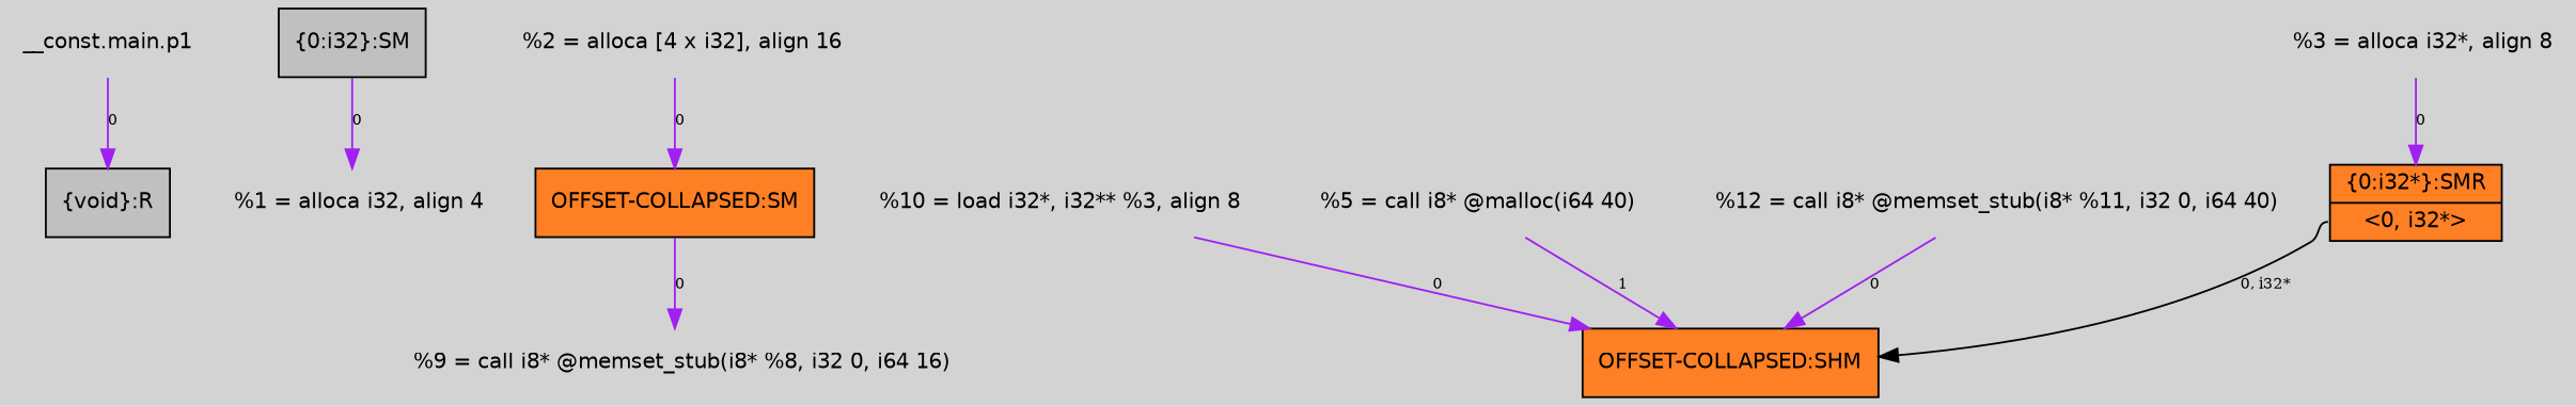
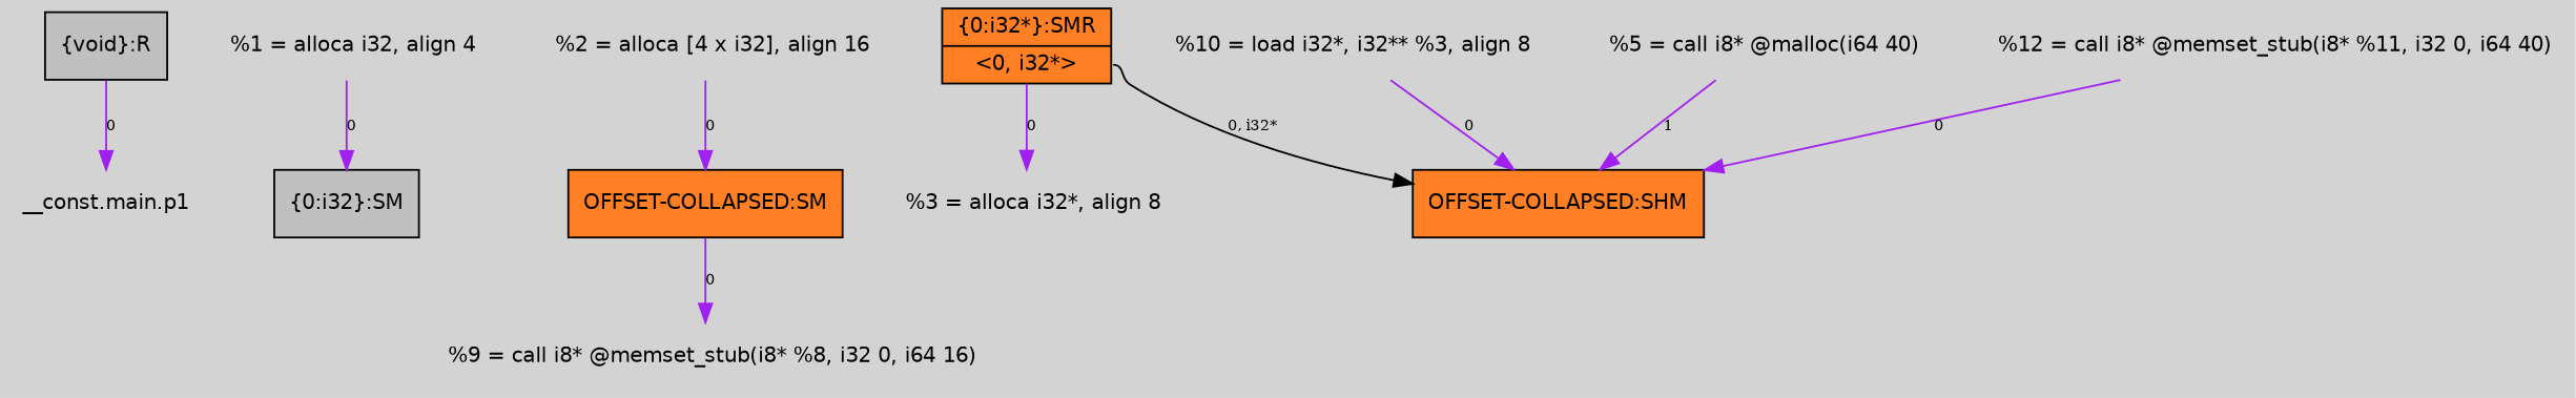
  digraph {
    bgcolor=lightgray
    fontname=Helvetica
    node [fontname=Helvetica fontsize=11 shape=plaintext]
    edge [arrowtail=tee color=purple fontsize=8]
    n1 [fillcolor=gray label="{\{void\}:R}" shape=record style=filled]
    n2 [fillcolor=gray label="{\{0:i32\}:SM}" shape=record style=filled]
    n3 [fillcolor=chocolate1 label="{OFFSET-COLLAPSED:SM}" shape=record style=filled]
    n4 [label="  %9 = call i8* @memset_stub(i8* %8, i32 0, i64 16)"]
    n5 [fillcolor=chocolate1 label="{\{0:i32*\}:SMR|{<s0>\<0, i32*\>}}" shape=record style=filled]
    n6 [fillcolor=chocolate1 label="{OFFSET-COLLAPSED:SHM}" shape=record style=filled]
    n7 [label="  %2 = alloca [4 x i32], align 16"]
    n8 [label="  %10 = load i32*, i32** %3, align 8"]
    n9 [label="  %5 = call i8* @malloc(i64 40)"]
    n10 [label="  %3 = alloca i32*, align 8"]
    n11 [label="__const.main.p1"]
    n12 [label="  %12 = call i8* @memset_stub(i8* %11, i32 0, i64 40)"]
    n13 [label="  %1 = alloca i32, align 4"]
    n3 -> n4 [label=0]
    n5 -> n6 [label="0, i32*" tailport=s0 color=""]
    n7 -> n3 [label=0]
    n8 -> n6 [label=0]
    n9 -> n6 [label=1]
-   n10 -> n5 [label=0]
-   n11 -> n1 [label=0]
+   n5 -> n10 [label=0]
+   n1 -> n11 [label=0]
    n12 -> n6 [label=0]
-   n2 -> n13 [label=0]
+   n13 -> n2 [label=0]
  }
